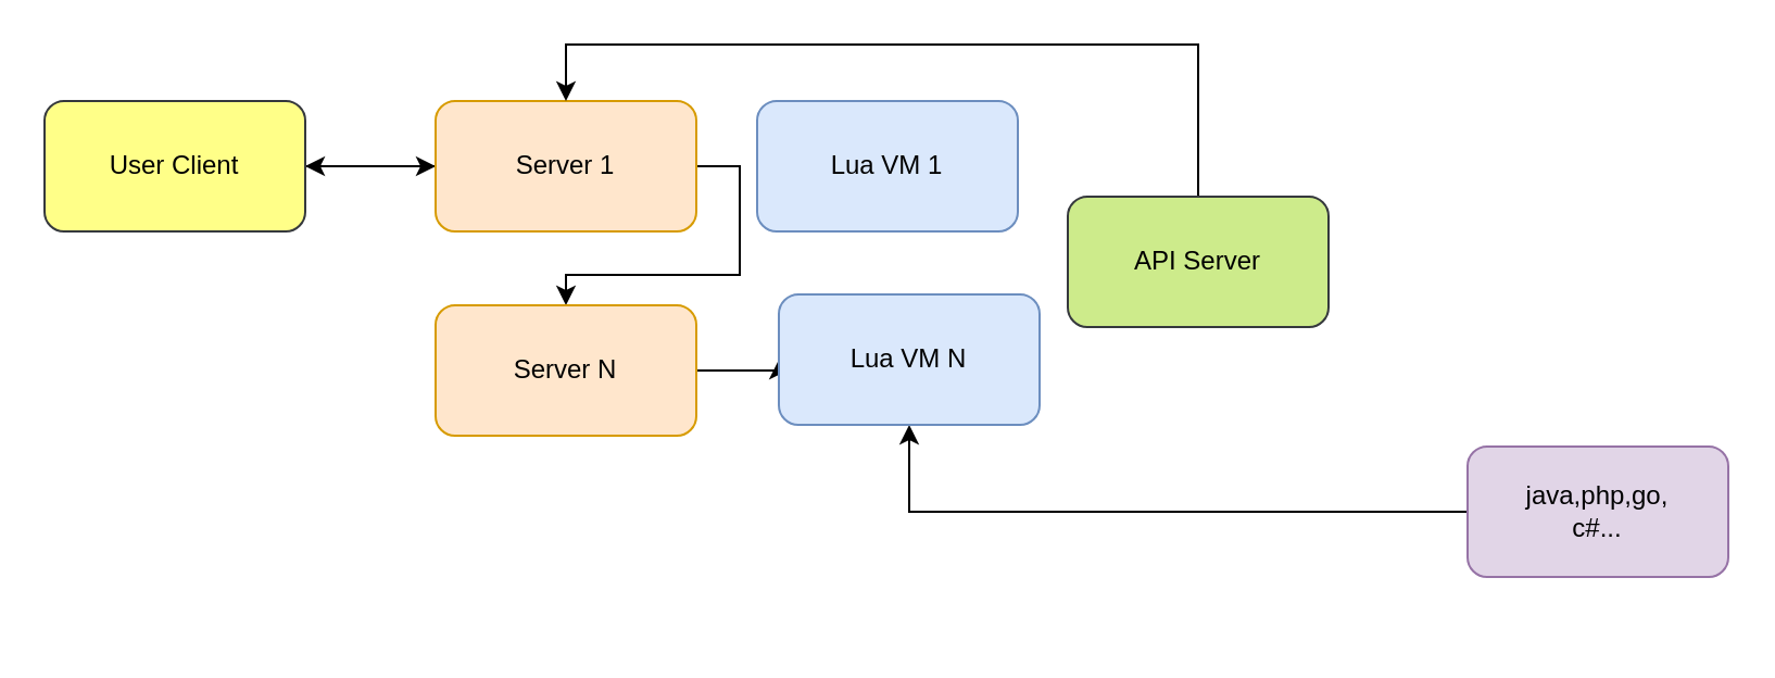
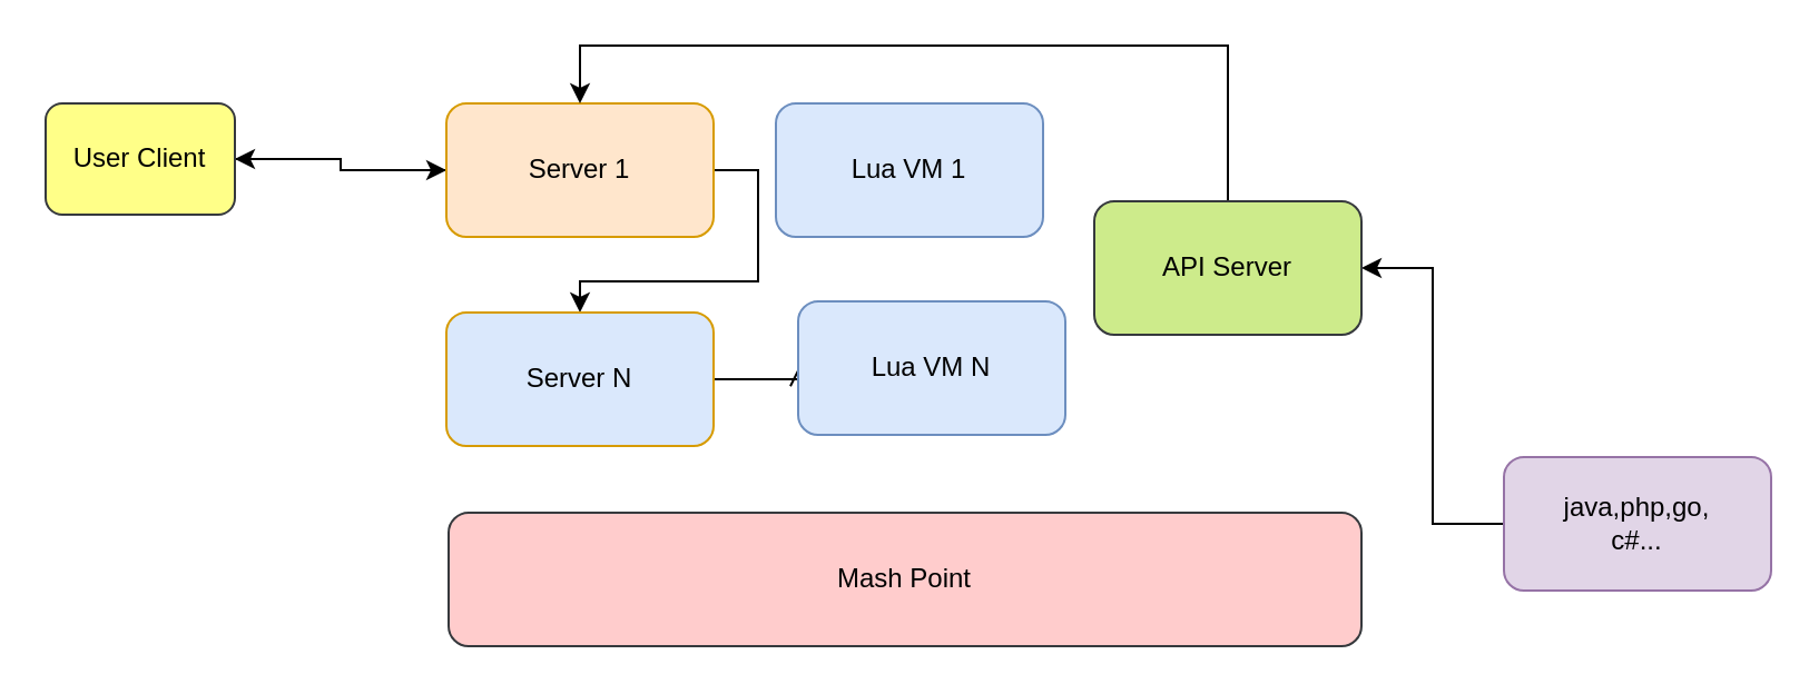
  <mxCell id="0" />
  <mxCell id="1" parent="0" />
  <mxCell id="2" style="edgeStyle=orthogonalEdgeStyle;rounded=0;orthogonalLoop=1;jettySize=auto;html=1;exitX=1;exitY=0.5;exitDx=0;exitDy=0;" parent="1" source="5" target="13" edge="1"><mxGeometry relative="1" as="geometry" /></mxCell>
  <mxCell id="3" style="edgeStyle=orthogonalEdgeStyle;rounded=0;orthogonalLoop=1;jettySize=auto;html=1;exitX=1;exitY=0.5;exitDx=0;exitDy=0;entryX=0;entryY=0.5;entryDx=0;entryDy=0;" parent="1" source="16" edge="1" target="5"><mxGeometry relative="1" as="geometry"><mxPoint x="189" y="-80" as="sourcePoint" /></mxGeometry></mxCell>
  <mxCell id="4" style="edgeStyle=orthogonalEdgeStyle;rounded=0;orthogonalLoop=1;jettySize=auto;html=1;entryX=1;entryY=0.5;entryDx=0;entryDy=0;" edge="1" parent="1" source="5" target="16"><mxGeometry relative="1" as="geometry" /></mxCell>
  <mxCell id="5" value="Server 1" style="rounded=1;whiteSpace=wrap;html=1;fillColor=#ffe6cc;strokeColor=#d79b00;" parent="1" vertex="1"><mxGeometry x="200" y="46" width="120" height="60" as="geometry" /></mxCell>
  <mxCell id="6" value="Lua VM 1" style="rounded=1;whiteSpace=wrap;html=1;fillColor=#dae8fc;strokeColor=#6c8ebf;" parent="1" vertex="1"><mxGeometry x="348" y="46" width="120" height="60" as="geometry" /></mxCell>
  <mxCell id="7" style="edgeStyle=orthogonalEdgeStyle;rounded=0;orthogonalLoop=1;jettySize=auto;html=1;exitX=1;exitY=0.5;exitDx=0;exitDy=0;entryX=0;entryY=0.5;entryDx=0;entryDy=0;" parent="1" edge="1"><mxGeometry relative="1" as="geometry"><mxPoint x="348" y="90" as="targetPoint" /></mxGeometry></mxCell>
- <mxCell id="8" style="edgeStyle=orthogonalEdgeStyle;rounded=0;orthogonalLoop=1;jettySize=auto;html=1;exitX=0;exitY=0.5;exitDx=0;exitDy=0;" edge="1" parent="1" source="15" target="14"><mxGeometry relative="1" as="geometry" /></mxCell>
+ <mxCell id="8" style="edgeStyle=orthogonalEdgeStyle;rounded=0;orthogonalLoop=1;jettySize=auto;html=1;exitX=0;exitY=0.5;exitDx=0;exitDy=0;entryX=1;entryY=0.5;entryDx=0;entryDy=0;" edge="1" parent="1" source="15" target="10"><mxGeometry relative="1" as="geometry" /></mxCell>
  <mxCell id="9" style="edgeStyle=orthogonalEdgeStyle;rounded=0;orthogonalLoop=1;jettySize=auto;html=1;entryX=0.5;entryY=0;entryDx=0;entryDy=0;exitX=0.5;exitY=0;exitDx=0;exitDy=0;" edge="1" parent="1" source="10" target="5"><mxGeometry relative="1" as="geometry"><Array as="points"><mxPoint x="551" y="20" /><mxPoint x="260" y="20" /></Array></mxGeometry></mxCell>
  <mxCell id="10" value="API Server" style="rounded=1;whiteSpace=wrap;html=1;fillColor=#cdeb8b;strokeColor=#36393d;" parent="1" vertex="1"><mxGeometry x="491" y="90" width="120" height="60" as="geometry" /></mxCell>
- <mxCell id="12" style="edgeStyle=orthogonalEdgeStyle;rounded=0;orthogonalLoop=1;jettySize=auto;html=1;exitX=1;exitY=0.5;exitDx=0;exitDy=0;entryX=0;entryY=0.5;entryDx=0;entryDy=0;" parent="1" source="13" target="14" edge="1"><mxGeometry relative="1" as="geometry" /></mxCell>
- <mxCell id="13" value="Server N" style="rounded=1;whiteSpace=wrap;html=1;fillColor=#ffe6cc;strokeColor=#d79b00;" parent="1" vertex="1"><mxGeometry x="200" y="140" width="120" height="60" as="geometry" /></mxCell>
+ <mxCell id="11" value="Mash Point" style="rounded=1;whiteSpace=wrap;html=1;fillColor=#ffcccc;strokeColor=#36393d;" parent="1" vertex="1"><mxGeometry x="201" y="230" width="410" height="60" as="geometry" /></mxCell>
+ <mxCell id="12" style="edgeStyle=orthogonalEdgeStyle;rounded=0;orthogonalLoop=1;jettySize=auto;html=1;exitX=1;exitY=0.5;exitDx=0;exitDy=0;entryX=0;entryY=0.5;entryDx=0;entryDy=0;endArrow=open;" parent="1" source="13" target="14" edge="1"><mxGeometry relative="1" as="geometry" /></mxCell>
+ <mxCell id="13" value="Server N" style="rounded=1;whiteSpace=wrap;html=1;fillColor=#dae8fc;strokeColor=#d79b00;" parent="1" vertex="1"><mxGeometry x="200" y="140" width="120" height="60" as="geometry" /></mxCell>
  <mxCell id="14" value="Lua VM N" style="rounded=1;whiteSpace=wrap;html=1;fillColor=#dae8fc;strokeColor=#6c8ebf;" parent="1" vertex="1"><mxGeometry x="358" y="135" width="120" height="60" as="geometry" /></mxCell>
  <mxCell id="15" value="java,php,go,&lt;br&gt;c#..." style="rounded=1;whiteSpace=wrap;html=1;fillColor=#e1d5e7;strokeColor=#9673a6;" parent="1" vertex="1"><mxGeometry x="675" y="205" width="120" height="60" as="geometry" /></mxCell>
- <mxCell id="16" value="User Client" style="rounded=1;whiteSpace=wrap;html=1;fillColor=#ffff88;strokeColor=#36393d;" parent="1" vertex="1"><mxGeometry x="20" y="46" width="120" height="60" as="geometry" /></mxCell>
+ <mxCell id="16" value="User Client" style="rounded=1;whiteSpace=wrap;html=1;fillColor=#ffff88;strokeColor=#36393d;" parent="1" vertex="1"><mxGeometry x="20" y="46" width="85" height="50" as="geometry" /></mxCell>
